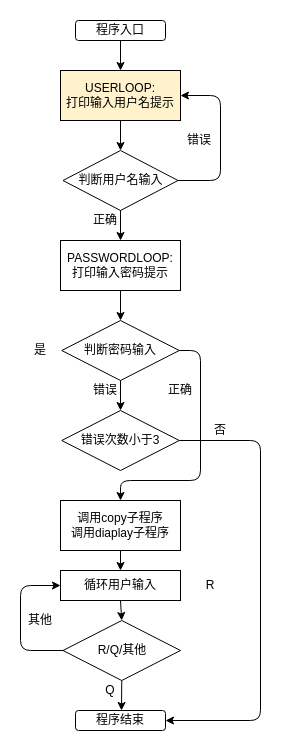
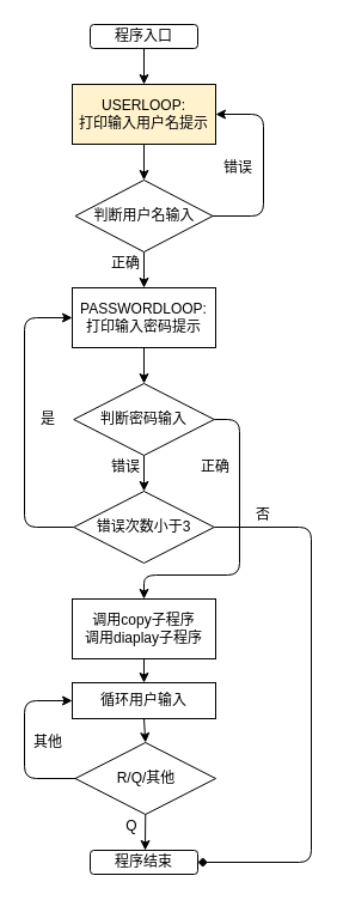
  <mxCell id="0" />
  <mxCell id="1" parent="0" />
  <mxCell id="2" style="edgeStyle=none;html=1;exitX=0.5;exitY=1;exitDx=0;exitDy=0;entryX=0.5;entryY=0;entryDx=0;entryDy=0;" edge="1" parent="1" source="3" target="5"><mxGeometry relative="1" as="geometry"><mxPoint x="120" y="120" as="targetPoint" /></mxGeometry></mxCell>
  <mxCell id="3" value="程序入口" style="rounded=1;whiteSpace=wrap;html=1;" vertex="1" parent="1"><mxGeometry x="75" y="20" width="90" height="20" as="geometry" /></mxCell>
  <mxCell id="4" style="edgeStyle=none;html=1;exitX=0.5;exitY=1;exitDx=0;exitDy=0;" edge="1" parent="1" source="5" target="8"><mxGeometry relative="1" as="geometry"><mxPoint x="120" y="210" as="targetPoint" /></mxGeometry></mxCell>
  <mxCell id="5" value="USERLOOP:&lt;br&gt;打印输入用户名提示" style="rounded=0;whiteSpace=wrap;html=1;fillColor=#fff2cc;" vertex="1" parent="1"><mxGeometry x="60" y="70" width="120" height="50" as="geometry" /></mxCell>
  <mxCell id="6" style="edgeStyle=none;html=1;exitX=1;exitY=0.5;exitDx=0;exitDy=0;entryX=1;entryY=0.5;entryDx=0;entryDy=0;" edge="1" parent="1" source="8" target="5"><mxGeometry relative="1" as="geometry"><mxPoint x="260" y="180" as="targetPoint" /><Array as="points"><mxPoint x="220" y="180" /><mxPoint x="220" y="95" /></Array></mxGeometry></mxCell>
  <mxCell id="7" style="edgeStyle=none;html=1;" edge="1" parent="1" source="8"><mxGeometry relative="1" as="geometry"><mxPoint x="120" y="240" as="targetPoint" /></mxGeometry></mxCell>
  <mxCell id="8" value="判断用户名输入" style="rhombus;whiteSpace=wrap;html=1;" vertex="1" parent="1"><mxGeometry x="62.5" y="150" width="115" height="60" as="geometry" /></mxCell>
  <mxCell id="9" value="错误" style="text;html=1;strokeColor=none;fillColor=none;align=center;verticalAlign=middle;whiteSpace=wrap;rounded=0;" vertex="1" parent="1"><mxGeometry x="178.75" y="130" width="40" height="20" as="geometry" /></mxCell>
  <mxCell id="10" style="edgeStyle=none;html=1;exitX=0.5;exitY=1;exitDx=0;exitDy=0;" edge="1" parent="1" source="11"><mxGeometry relative="1" as="geometry"><mxPoint x="120" y="320" as="targetPoint" /></mxGeometry></mxCell>
  <mxCell id="11" value="PASSWORDLOOP:&lt;br&gt;打印输入密码提示" style="rounded=0;whiteSpace=wrap;html=1;" vertex="1" parent="1"><mxGeometry x="60" y="240" width="120" height="50" as="geometry" /></mxCell>
  <mxCell id="12" style="edgeStyle=none;html=1;exitX=0.5;exitY=1;exitDx=0;exitDy=0;" edge="1" parent="1" source="14"><mxGeometry relative="1" as="geometry"><mxPoint x="120" y="410" as="targetPoint" /></mxGeometry></mxCell>
  <mxCell id="13" style="edgeStyle=none;html=1;exitX=1;exitY=0.5;exitDx=0;exitDy=0;entryX=0.5;entryY=0;entryDx=0;entryDy=0;" edge="1" parent="1" source="14" target="24"><mxGeometry relative="1" as="geometry"><mxPoint x="123" y="500" as="targetPoint" /><Array as="points"><mxPoint x="200" y="350" /><mxPoint x="200" y="480" /><mxPoint x="120" y="480" /></Array></mxGeometry></mxCell>
  <mxCell id="14" value="判断密码输入" style="rhombus;whiteSpace=wrap;html=1;" vertex="1" parent="1"><mxGeometry x="61.25" y="320" width="117.5" height="60" as="geometry" /></mxCell>
  <mxCell id="15" value="正确" style="text;html=1;strokeColor=none;fillColor=none;align=center;verticalAlign=middle;whiteSpace=wrap;rounded=0;" vertex="1" parent="1"><mxGeometry x="85" y="210" width="40" height="20" as="geometry" /></mxCell>
  <mxCell id="16" value="错误" style="text;html=1;strokeColor=none;fillColor=none;align=center;verticalAlign=middle;whiteSpace=wrap;rounded=0;" vertex="1" parent="1"><mxGeometry x="85" y="380" width="40" height="20" as="geometry" /></mxCell>
- <mxCell id="18" style="edgeStyle=none;html=1;exitX=1;exitY=0.5;exitDx=0;exitDy=0;entryX=1;entryY=0.5;entryDx=0;entryDy=0;" edge="1" parent="1" source="19" target="32"><mxGeometry relative="1" as="geometry"><mxPoint x="260" y="720" as="targetPoint" /><Array as="points"><mxPoint x="260" y="440" /><mxPoint x="260" y="720" /></Array></mxGeometry></mxCell>
+ <mxCell id="17" style="edgeStyle=none;html=1;exitX=0;exitY=0.5;exitDx=0;exitDy=0;entryX=0;entryY=0.5;entryDx=0;entryDy=0;" edge="1" parent="1" source="19" target="11"><mxGeometry relative="1" as="geometry"><mxPoint x="20" y="440" as="targetPoint" /><Array as="points"><mxPoint x="20" y="440" /><mxPoint x="20" y="265" /></Array></mxGeometry></mxCell>
+ <mxCell id="18" style="edgeStyle=none;html=1;exitX=1;exitY=0.5;exitDx=0;exitDy=0;entryX=1;entryY=0.5;entryDx=0;entryDy=0;endArrow=diamond;" edge="1" parent="1" source="19" target="32"><mxGeometry relative="1" as="geometry"><mxPoint x="260" y="720" as="targetPoint" /><Array as="points"><mxPoint x="260" y="440" /><mxPoint x="260" y="720" /></Array></mxGeometry></mxCell>
  <mxCell id="19" value="错误次数小于3" style="rhombus;whiteSpace=wrap;html=1;" vertex="1" parent="1"><mxGeometry x="61.25" y="410" width="117.5" height="60" as="geometry" /></mxCell>
  <mxCell id="20" value="是" style="text;html=1;strokeColor=none;fillColor=none;align=center;verticalAlign=middle;whiteSpace=wrap;rounded=0;" vertex="1" parent="1"><mxGeometry x="20" y="340" width="40" height="20" as="geometry" /></mxCell>
  <mxCell id="21" value="否" style="text;html=1;strokeColor=none;fillColor=none;align=center;verticalAlign=middle;whiteSpace=wrap;rounded=0;" vertex="1" parent="1"><mxGeometry x="200" y="420" width="40" height="20" as="geometry" /></mxCell>
  <mxCell id="22" value="正确" style="text;html=1;strokeColor=none;fillColor=none;align=center;verticalAlign=middle;whiteSpace=wrap;rounded=0;" vertex="1" parent="1"><mxGeometry x="160" y="380" width="40" height="20" as="geometry" /></mxCell>
  <mxCell id="23" style="edgeStyle=none;html=1;exitX=0.5;exitY=1;exitDx=0;exitDy=0;" edge="1" parent="1" source="24"><mxGeometry relative="1" as="geometry"><mxPoint x="120" y="570" as="targetPoint" /></mxGeometry></mxCell>
  <mxCell id="24" value="调用copy子程序&lt;br&gt;调用diaplay子程序" style="rounded=0;whiteSpace=wrap;html=1;" vertex="1" parent="1"><mxGeometry x="60" y="500" width="120" height="50" as="geometry" /></mxCell>
  <mxCell id="25" style="edgeStyle=none;html=1;exitX=0.5;exitY=1;exitDx=0;exitDy=0;entryX=0.5;entryY=0;entryDx=0;entryDy=0;" edge="1" parent="1" source="26" target="29"><mxGeometry relative="1" as="geometry" /></mxCell>
  <mxCell id="26" value="循环用户输入" style="rounded=0;whiteSpace=wrap;html=1;" vertex="1" parent="1"><mxGeometry x="60" y="570" width="120" height="30" as="geometry" /></mxCell>
  <mxCell id="27" style="edgeStyle=none;html=1;exitX=0;exitY=0.5;exitDx=0;exitDy=0;entryX=0;entryY=0.5;entryDx=0;entryDy=0;" edge="1" parent="1" source="29" target="26"><mxGeometry relative="1" as="geometry"><Array as="points"><mxPoint x="20" y="650" /><mxPoint x="20" y="585" /></Array></mxGeometry></mxCell>
  <mxCell id="28" style="edgeStyle=none;html=1;exitX=0.5;exitY=1;exitDx=0;exitDy=0;" edge="1" parent="1" source="29"><mxGeometry relative="1" as="geometry"><mxPoint x="121" y="710" as="targetPoint" /></mxGeometry></mxCell>
  <mxCell id="29" value="R/Q/其他" style="rhombus;whiteSpace=wrap;html=1;" vertex="1" parent="1"><mxGeometry x="62.5" y="620" width="117.5" height="60" as="geometry" /></mxCell>
  <mxCell id="30" value="其他" style="text;html=1;strokeColor=none;fillColor=none;align=center;verticalAlign=middle;whiteSpace=wrap;rounded=0;" vertex="1" parent="1"><mxGeometry x="20" y="610" width="40" height="20" as="geometry" /></mxCell>
- <mxCell id="31" value="R" style="text;html=1;strokeColor=none;fillColor=none;align=center;verticalAlign=middle;whiteSpace=wrap;rounded=0;" vertex="1" parent="1"><mxGeometry x="190" y="575" width="40" height="20" as="geometry" /></mxCell>
  <mxCell id="32" value="程序结束" style="rounded=1;whiteSpace=wrap;html=1;" vertex="1" parent="1"><mxGeometry x="75" y="710" width="90" height="20" as="geometry" /></mxCell>
  <mxCell id="33" value="Q" style="text;html=1;strokeColor=none;fillColor=none;align=center;verticalAlign=middle;whiteSpace=wrap;rounded=0;" vertex="1" parent="1"><mxGeometry x="90" y="680" width="40" height="20" as="geometry" /></mxCell>
